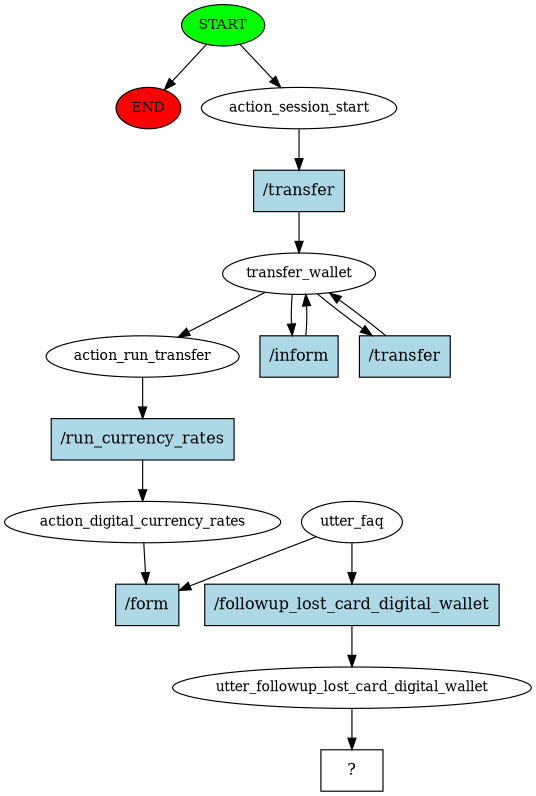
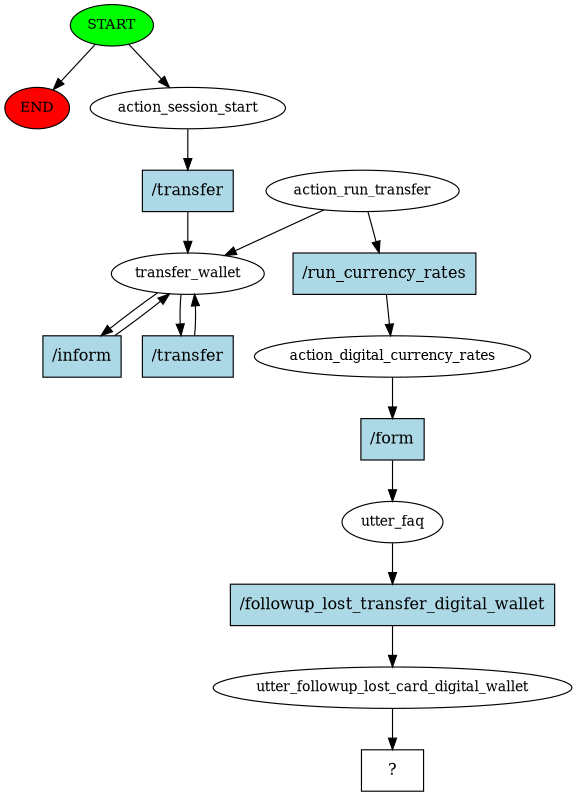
  digraph {
    fontname="DejaVu Serif"
    node [fontname="DejaVu Serif" fontsize=12 style=filled]
    edge [fontname="DejaVu Serif"]
    n1 [fillcolor=green label=START]
    n2 [fillcolor=red label=END]
    n3 [label=action_session_start style=""]
    n4 [fillcolor=lightblue label="/transfer" shape=rect fontsize=""]
    n5 [label=transfer_wallet style=""]
    n6 [label=action_run_transfer style=""]
    n7 [fillcolor=lightblue label="/inform" shape=rect fontsize=""]
    n8 [fillcolor=lightblue label="/transfer" shape=rect fontsize=""]
    n9 [fillcolor=lightblue label="/run_currency_rates" shape=rect fontsize=""]
    n10 [label=action_digital_currency_rates style=""]
    n11 [fillcolor=lightblue label="/form" shape=rect fontsize=""]
    n12 [label=utter_faq style=""]
-   n13 [fillcolor=lightblue label="/followup_lost_card_digital_wallet" shape=rect fontsize=""]
+   n13 [fillcolor=lightblue label="/followup_lost_transfer_digital_wallet" shape=rect fontsize=""]
    n14 [label=utter_followup_lost_card_digital_wallet style=""]
    n15 [label="  ?  " shape=rect fontsize="" style=""]
    n1 -> n2
    n1 -> n3
    n3 -> n4
    n4 -> n5
-   n5 -> n6
+   n6 -> n5
    n5 -> n7
    n5 -> n8
    n6 -> n9
    n7 -> n5
    n8 -> n5
    n9 -> n10
    n10 -> n11
-   n12 -> n11
+   n11 -> n12
    n12 -> n13
    n13 -> n14
    n14 -> n15
  }
